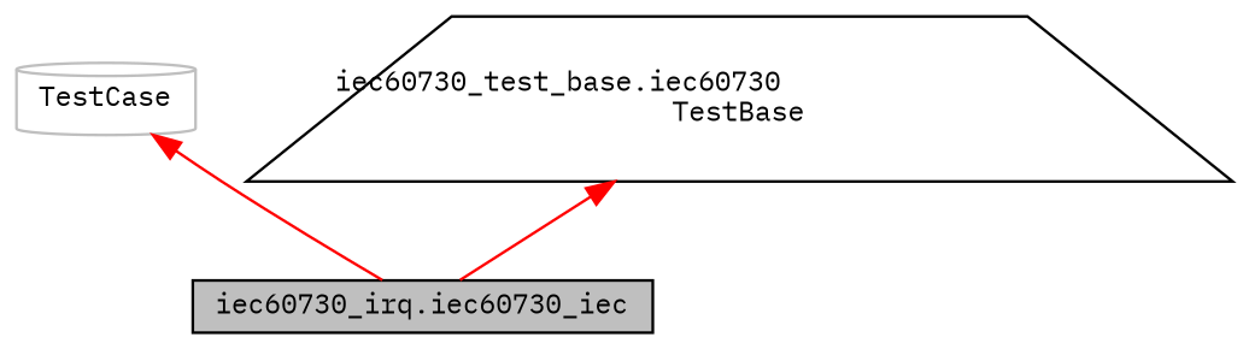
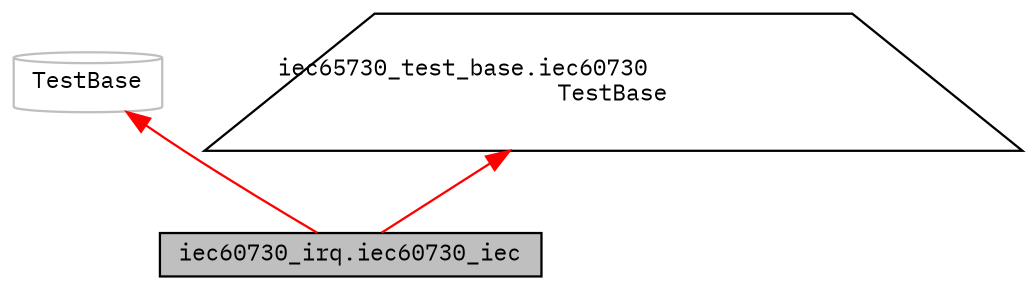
  digraph {
    fontname="IBM Plex Mono"
    node [color=black fillcolor=white fontname="IBM Plex Mono" fontsize=10 style=filled]
    edge [color=red dir=back fontname="IBM Plex Mono" fontsize=10 labelfontname=Helvetica labelfontsize=10 style=solid]
    n1 [fillcolor=grey75 fontcolor=black height=0.2 label="iec60730_irq.iec60730_iec" shape=box width=0.4]
-   n2 [color=grey75 height=0.2 label=TestCase shape=cylinder width=0.4]
-   n3 [height=0.2 label="iec60730_test_base.iec60730\lTestBase" shape=trapezium width=0.4]
+   n2 [color=grey75 height=0.2 label=TestBase shape=cylinder width=0.4]
+   n3 [height=0.2 label="iec65730_test_base.iec60730\lTestBase" shape=trapezium width=0.4]
    n2 -> n1
    n3 -> n1
  }
